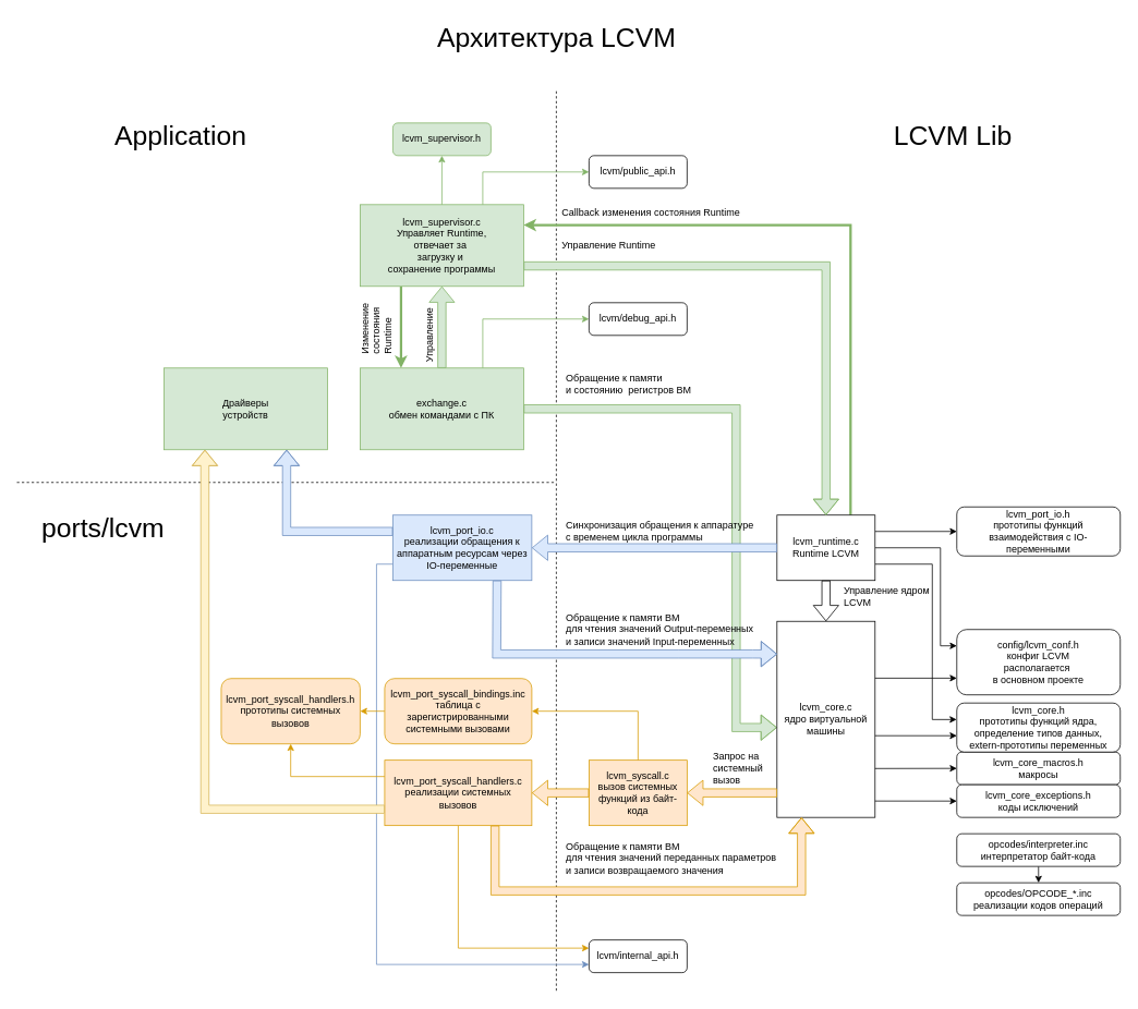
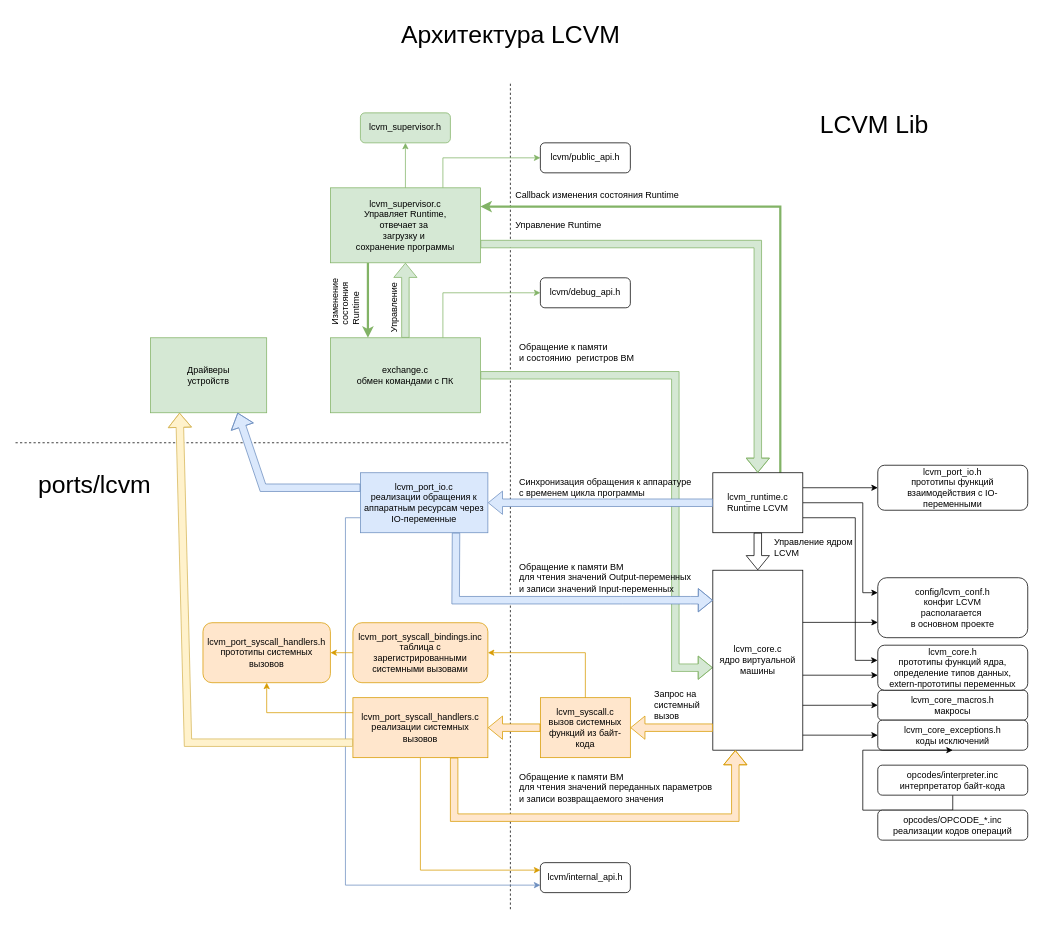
  <mxCell id="0" />
  <mxCell id="1" parent="0" />
  <mxCell id="2" value="" style="endArrow=none;dashed=1;html=1;rounded=0;" parent="1" edge="1"><mxGeometry width="50" height="50" relative="1" as="geometry"><mxPoint y="1212.133" as="sourcePoint" x="680" /><mxPoint y="110" as="targetPoint" x="680" /></mxGeometry></mxCell>
  <mxCell id="3" style="edgeStyle=orthogonalEdgeStyle;rounded=0;orthogonalLoop=1;jettySize=auto;html=1;exitX=0;exitY=0.75;exitDx=0;exitDy=0;entryX=0;entryY=0.75;entryDx=0;entryDy=0;fillColor=#dae8fc;strokeColor=#6c8ebf;jumpStyle=none;" parent="1" source="35" target="50" edge="1"><mxGeometry relative="1" as="geometry"><Array as="points"><mxPoint x="460" y="690" /><mxPoint x="460" y="1180" /></Array></mxGeometry></mxCell>
  <mxCell id="4" value="" style="shape=flexArrow;endArrow=classic;html=1;rounded=0;fillColor=#d5e8d4;strokeColor=#82b366;entryX=0;entryY=0.5;entryDx=0;entryDy=0;exitX=1;exitY=0.5;exitDx=0;exitDy=0;" parent="1" source="54" edge="1"><mxGeometry width="50" height="50" relative="1" as="geometry"><mxPoint x="660" y="585" as="sourcePoint" /><mxPoint x="950" y="890" as="targetPoint" /><Array as="points"><mxPoint x="900" y="500" /><mxPoint x="900" y="890" /></Array></mxGeometry></mxCell>
  <mxCell id="5" value="lcvm_core.c&lt;div&gt;ядро виртуальной машины&lt;/div&gt;" style="rounded=0;whiteSpace=wrap;html=1;snapToPoint=0;" parent="1" vertex="1"><mxGeometry x="950" y="760" width="120" height="240" as="geometry" /></mxCell>
  <mxCell id="6" value="lcvm_core_macros.h&lt;div&gt;макросы&lt;/div&gt;" style="rounded=1;whiteSpace=wrap;html=1;" parent="1" vertex="1"><mxGeometry x="1170" y="920" width="200" height="40" as="geometry" /></mxCell>
  <mxCell id="7" value="lcvm_core_exceptions.h&lt;div&gt;коды исключений&lt;/div&gt;" style="rounded=1;whiteSpace=wrap;html=1;" parent="1" vertex="1"><mxGeometry x="1170" y="960" width="200" height="40" as="geometry" /></mxCell>
  <mxCell id="8" value="lcvm_core.h&lt;div&gt;прототипы функций ядра,&lt;/div&gt;&lt;div&gt;определение типов данных,&lt;/div&gt;&lt;div&gt;extern-прототипы переменных&lt;/div&gt;" style="rounded=1;whiteSpace=wrap;html=1;" parent="1" vertex="1"><mxGeometry x="1170" y="860" width="200" height="60" as="geometry" /></mxCell>
  <mxCell id="9" value="lcvm_port_io.h&lt;div&gt;&lt;div&gt;прототипы функций взаимодействия с IO-переменными&lt;/div&gt;&lt;/div&gt;" style="rounded=1;whiteSpace=wrap;html=1;" parent="1" vertex="1"><mxGeometry x="1170" y="620" width="200" height="60" as="geometry" /></mxCell>
- <mxCell id="10" style="edgeStyle=orthogonalEdgeStyle;rounded=0;orthogonalLoop=1;jettySize=auto;html=1;exitX=0.5;exitY=1;exitDx=0;exitDy=0;entryX=0.5;entryY=0;entryDx=0;entryDy=0;" parent="1" source="11" target="12" edge="1"><mxGeometry relative="1" as="geometry" /></mxCell>
+ <mxCell id="10" style="edgeStyle=orthogonalEdgeStyle;rounded=0;orthogonalLoop=1;jettySize=auto;html=1;exitX=0.5;exitY=1;exitDx=0;exitDy=0;" parent="1" source="11" target="7" edge="1"><mxGeometry relative="1" as="geometry" /></mxCell>
  <mxCell id="11" value="opcodes/interpreter.inc&lt;div&gt;интерпретатор байт-кода&lt;/div&gt;" style="rounded=1;whiteSpace=wrap;html=1;" parent="1" vertex="1"><mxGeometry x="1170" y="1020" width="200" height="40" as="geometry" /></mxCell>
  <mxCell id="12" value="opcodes/OPCODE_*.inc&lt;div&gt;реализации кодов операций&lt;/div&gt;" style="rounded=1;whiteSpace=wrap;html=1;" parent="1" vertex="1"><mxGeometry x="1170" y="1080" width="200" height="40" as="geometry" /></mxCell>
  <mxCell id="13" style="edgeStyle=orthogonalEdgeStyle;rounded=0;orthogonalLoop=1;jettySize=auto;html=1;exitX=0.5;exitY=0;exitDx=0;exitDy=0;entryX=1;entryY=0.5;entryDx=0;entryDy=0;fillColor=#ffe6cc;strokeColor=#d79b00;" parent="1" source="14" target="28" edge="1"><mxGeometry relative="1" as="geometry" /></mxCell>
  <mxCell id="14" value="lcvm_syscall.c&lt;div&gt;вызов системных функций из байт-кода&lt;/div&gt;" style="rounded=0;whiteSpace=wrap;html=1;fillColor=#ffe6cc;strokeColor=#d79b00;" parent="1" vertex="1"><mxGeometry x="720" y="930" width="120" height="80" as="geometry" /></mxCell>
  <mxCell id="15" style="edgeStyle=orthogonalEdgeStyle;rounded=0;orthogonalLoop=1;jettySize=auto;html=1;exitX=0.75;exitY=0;exitDx=0;exitDy=0;fillColor=#d5e8d4;strokeColor=#82b366;entryX=1;entryY=0.25;entryDx=0;entryDy=0;strokeWidth=3;" parent="1" source="19" target="44" edge="1"><mxGeometry relative="1" as="geometry"><mxPoint x="650" y="520" as="targetPoint" /></mxGeometry></mxCell>
  <mxCell id="16" style="edgeStyle=orthogonalEdgeStyle;rounded=0;orthogonalLoop=1;jettySize=auto;html=1;exitX=1;exitY=0.25;exitDx=0;exitDy=0;entryX=0;entryY=0.5;entryDx=0;entryDy=0;" parent="1" source="19" target="9" edge="1"><mxGeometry relative="1" as="geometry" /></mxCell>
  <mxCell id="17" style="edgeStyle=orthogonalEdgeStyle;rounded=0;orthogonalLoop=1;jettySize=auto;html=1;exitX=1;exitY=0.75;exitDx=0;exitDy=0;entryX=-0.001;entryY=0.337;entryDx=0;entryDy=0;entryPerimeter=0;" parent="1" source="19" target="8" edge="1"><mxGeometry relative="1" as="geometry"><mxPoint x="1140" y="880" as="targetPoint" /><Array as="points"><mxPoint x="1140" y="690" /><mxPoint x="1140" y="880" /></Array></mxGeometry></mxCell>
  <mxCell id="18" style="edgeStyle=orthogonalEdgeStyle;rounded=0;orthogonalLoop=1;jettySize=auto;html=1;exitX=1;exitY=0.5;exitDx=0;exitDy=0;entryX=0;entryY=0.25;entryDx=0;entryDy=0;" parent="1" source="19" target="59" edge="1"><mxGeometry relative="1" as="geometry"><Array as="points"><mxPoint x="1150" y="670" /><mxPoint x="1150" y="790" /></Array></mxGeometry></mxCell>
  <mxCell id="19" value="lcvm_runtime.c&lt;div&gt;Runtime LCVM&lt;/div&gt;" style="rounded=0;whiteSpace=wrap;html=1;" parent="1" vertex="1"><mxGeometry x="950" y="630" width="120" height="80" as="geometry" /></mxCell>
  <mxCell id="20" value="" style="shape=flexArrow;endArrow=classic;html=1;rounded=0;exitX=0.5;exitY=1;exitDx=0;exitDy=0;entryX=0.5;entryY=0;entryDx=0;entryDy=0;" parent="1" source="19" target="5" edge="1"><mxGeometry width="50" height="50" relative="1" as="geometry"><mxPoint x="910" y="890" as="sourcePoint" /><mxPoint x="1010" y="750" as="targetPoint" /></mxGeometry></mxCell>
  <mxCell id="21" value="" style="shape=flexArrow;endArrow=classic;html=1;rounded=0;exitX=0;exitY=0.875;exitDx=0;exitDy=0;entryX=1;entryY=0.5;entryDx=0;entryDy=0;fillColor=#ffe6cc;strokeColor=#d79b00;exitPerimeter=0;" parent="1" source="5" target="14" edge="1"><mxGeometry width="50" height="50" relative="1" as="geometry"><mxPoint x="860" y="850" as="sourcePoint" /><mxPoint x="910" y="800" as="targetPoint" /></mxGeometry></mxCell>
  <mxCell id="22" value="Управление ядром&amp;nbsp;&lt;div&gt;LCVM&lt;/div&gt;" style="text;html=1;align=left;verticalAlign=middle;resizable=0;points=[];autosize=1;strokeColor=none;fillColor=none;" parent="1" vertex="1"><mxGeometry x="1030" y="710" width="130" height="40" as="geometry" /></mxCell>
  <mxCell id="23" value="Запрос на&amp;nbsp;&lt;div&gt;системный&amp;nbsp;&lt;/div&gt;&lt;div&gt;&lt;span style=&quot;background-color: transparent; color: light-dark(rgb(0, 0, 0), rgb(255, 255, 255));&quot;&gt;вызов&amp;nbsp;&lt;/span&gt;&lt;/div&gt;" style="text;html=1;align=left;verticalAlign=middle;resizable=0;points=[];autosize=1;strokeColor=none;fillColor=none;" parent="1" vertex="1"><mxGeometry x="870" y="910" width="90" height="60" as="geometry" /></mxCell>
  <mxCell id="24" value="" style="shape=flexArrow;endArrow=classic;html=1;rounded=0;exitX=0;exitY=0.5;exitDx=0;exitDy=0;fillColor=#ffe6cc;strokeColor=#d79b00;entryX=1;entryY=0.5;entryDx=0;entryDy=0;" parent="1" source="14" target="31" edge="1"><mxGeometry width="50" height="50" relative="1" as="geometry"><mxPoint x="610" y="940" as="sourcePoint" /><mxPoint x="630" y="970" as="targetPoint" /></mxGeometry></mxCell>
  <mxCell id="25" value="&lt;font style=&quot;font-size: 33px;&quot;&gt;LCVM Lib&lt;/font&gt;" style="text;html=1;align=center;verticalAlign=middle;resizable=0;points=[];autosize=1;strokeColor=none;fillColor=none;" parent="1" vertex="1"><mxGeometry x="1080" y="140" width="170" height="50" as="geometry" /></mxCell>
  <mxCell id="26" value="&lt;font style=&quot;font-size: 33px;&quot;&gt;ports/lcvm&lt;/font&gt;" style="text;html=1;align=center;verticalAlign=middle;resizable=0;points=[];autosize=1;strokeColor=none;fillColor=none;" parent="1" vertex="1"><mxGeometry x="40" y="620" width="170" height="50" as="geometry" /></mxCell>
  <mxCell id="27" style="edgeStyle=orthogonalEdgeStyle;rounded=0;orthogonalLoop=1;jettySize=auto;html=1;exitX=0;exitY=0.5;exitDx=0;exitDy=0;entryX=1;entryY=0.5;entryDx=0;entryDy=0;fillColor=#ffe6cc;strokeColor=#d79b00;" parent="1" source="28" target="32" edge="1"><mxGeometry relative="1" as="geometry" /></mxCell>
  <mxCell id="28" value="lcvm_port_syscall_bindings.inc&lt;div&gt;таблица с зарегистрированными системными вызовами&lt;/div&gt;" style="rounded=1;whiteSpace=wrap;html=1;fillColor=#ffe6cc;strokeColor=#d79b00;" parent="1" vertex="1"><mxGeometry x="470" y="830" width="180" height="80" as="geometry" /></mxCell>
  <mxCell id="29" style="edgeStyle=orthogonalEdgeStyle;rounded=0;orthogonalLoop=1;jettySize=auto;html=1;exitX=0;exitY=0.25;exitDx=0;exitDy=0;entryX=0.5;entryY=1;entryDx=0;entryDy=0;fillColor=#ffe6cc;strokeColor=#d79b00;" parent="1" source="31" target="32" edge="1"><mxGeometry relative="1" as="geometry" /></mxCell>
  <mxCell id="30" style="edgeStyle=orthogonalEdgeStyle;rounded=0;orthogonalLoop=1;jettySize=auto;html=1;exitX=0.5;exitY=1;exitDx=0;exitDy=0;entryX=0;entryY=0.25;entryDx=0;entryDy=0;fillColor=#ffe6cc;strokeColor=#d79b00;" parent="1" source="31" target="50" edge="1"><mxGeometry relative="1" as="geometry" /></mxCell>
  <mxCell id="31" value="lcvm_port_syscall_handlers.c&lt;div&gt;реализации системных вызовов&lt;/div&gt;" style="rounded=0;whiteSpace=wrap;html=1;fillColor=#ffe6cc;strokeColor=#d79b00;" parent="1" vertex="1"><mxGeometry x="470" y="930" width="180" height="80" as="geometry" /></mxCell>
  <mxCell id="32" value="lcvm_port_syscall_handlers.h&lt;div&gt;прототипы системных вызовов&lt;/div&gt;" style="rounded=1;whiteSpace=wrap;html=1;fillColor=#ffe6cc;strokeColor=#d79b00;" parent="1" vertex="1"><mxGeometry x="270" y="830" width="170" height="80" as="geometry" /></mxCell>
  <mxCell id="33" value="" style="shape=flexArrow;endArrow=classic;html=1;rounded=0;entryX=0.25;entryY=1;entryDx=0;entryDy=0;fillColor=#ffe6cc;strokeColor=#d79b00;exitX=0.75;exitY=1;exitDx=0;exitDy=0;" parent="1" source="31" target="5" edge="1"><mxGeometry width="50" height="50" relative="1" as="geometry"><mxPoint x="580" y="1010" as="sourcePoint" /><mxPoint x="980" y="1020" as="targetPoint" /><Array as="points"><mxPoint x="605" y="1090" /><mxPoint x="980" y="1090" /></Array></mxGeometry></mxCell>
  <mxCell id="34" value="Обращение к памяти ВМ&amp;nbsp;&lt;div&gt;для чтения значений переданных параметров&amp;nbsp;&lt;/div&gt;&lt;div&gt;и записи возвращаемого значения&lt;/div&gt;" style="text;html=1;align=left;verticalAlign=middle;resizable=0;points=[];autosize=1;strokeColor=none;fillColor=none;" parent="1" vertex="1"><mxGeometry x="690" y="1020" width="280" height="60" as="geometry" /></mxCell>
  <mxCell id="35" value="lcvm_port_io.c&lt;div&gt;реализации обращения к аппаратным ресурсам через IO-переменные&lt;/div&gt;" style="rounded=0;whiteSpace=wrap;html=1;fillColor=#dae8fc;strokeColor=#6c8ebf;" parent="1" vertex="1"><mxGeometry x="480" y="630" width="170" height="80" as="geometry" /></mxCell>
  <mxCell id="36" value="" style="shape=flexArrow;endArrow=classic;html=1;rounded=0;exitX=0.75;exitY=1;exitDx=0;exitDy=0;fillColor=#dae8fc;strokeColor=#6c8ebf;entryX=0.001;entryY=0.167;entryDx=0;entryDy=0;entryPerimeter=0;" parent="1" source="35" target="5" edge="1"><mxGeometry width="50" height="50" relative="1" as="geometry"><mxPoint x="560" y="800" as="sourcePoint" /><mxPoint x="900" y="890" as="targetPoint" /><Array as="points"><mxPoint x="607" y="800" /><mxPoint x="830" y="800" /><mxPoint x="920" y="800" /></Array></mxGeometry></mxCell>
  <mxCell id="37" value="Обращение к памяти ВМ&amp;nbsp;&lt;div&gt;для чтения значений Output-переменных&amp;nbsp;&lt;/div&gt;&lt;div&gt;и записи значений Input-переменных&lt;/div&gt;" style="text;html=1;align=left;verticalAlign=middle;resizable=0;points=[];autosize=1;strokeColor=none;fillColor=none;" parent="1" vertex="1"><mxGeometry x="690" y="740" width="260" height="60" as="geometry" /></mxCell>
  <mxCell id="38" value="" style="shape=flexArrow;endArrow=classic;html=1;rounded=0;exitX=0;exitY=0.5;exitDx=0;exitDy=0;entryX=1;entryY=0.5;entryDx=0;entryDy=0;fillColor=#dae8fc;strokeColor=#6c8ebf;" parent="1" source="19" target="35" edge="1"><mxGeometry width="50" height="50" relative="1" as="geometry"><mxPoint x="780" y="660" as="sourcePoint" /><mxPoint x="830" y="610" as="targetPoint" /></mxGeometry></mxCell>
  <mxCell id="39" value="Синхронизация обращения к аппаратуре&amp;nbsp;&lt;div&gt;с временем цикла программы&lt;/div&gt;" style="text;html=1;align=left;verticalAlign=middle;resizable=0;points=[];autosize=1;strokeColor=none;fillColor=none;" parent="1" vertex="1"><mxGeometry x="690" y="630" width="260" height="40" as="geometry" /></mxCell>
- <mxCell id="40" value="Драйверы&lt;div&gt;устройств&lt;/div&gt;" style="rounded=0;whiteSpace=wrap;html=1;fillColor=#d5e8d4;strokeColor=#82b366;" parent="1" vertex="1"><mxGeometry x="200" y="450" width="200" height="100" as="geometry" /></mxCell>
+ <mxCell id="40" value="Драйверы&lt;div&gt;устройств&lt;/div&gt;" style="rounded=0;whiteSpace=wrap;html=1;fillColor=#d5e8d4;strokeColor=#82b366;" parent="1" vertex="1"><mxGeometry x="200" y="450" width="155" height="100" as="geometry" /></mxCell>
  <mxCell id="41" style="edgeStyle=orthogonalEdgeStyle;rounded=0;orthogonalLoop=1;jettySize=auto;html=1;exitX=0.75;exitY=0;exitDx=0;exitDy=0;entryX=0;entryY=0.5;entryDx=0;entryDy=0;fillColor=#d5e8d4;strokeColor=#82b366;" parent="1" source="44" target="46" edge="1"><mxGeometry relative="1" as="geometry" /></mxCell>
  <mxCell id="42" style="edgeStyle=orthogonalEdgeStyle;rounded=0;orthogonalLoop=1;jettySize=auto;html=1;exitX=0.5;exitY=0;exitDx=0;exitDy=0;entryX=0.5;entryY=1;entryDx=0;entryDy=0;fillColor=#d5e8d4;strokeColor=#82b366;" parent="1" source="44" target="51" edge="1"><mxGeometry relative="1" as="geometry" /></mxCell>
  <mxCell id="43" style="edgeStyle=orthogonalEdgeStyle;rounded=0;orthogonalLoop=1;jettySize=auto;html=1;exitX=0.25;exitY=1;exitDx=0;exitDy=0;entryX=0.25;entryY=0;entryDx=0;entryDy=0;fillColor=#d5e8d4;strokeColor=#82b366;strokeWidth=3;" parent="1" source="44" target="54" edge="1"><mxGeometry relative="1" as="geometry" /></mxCell>
  <mxCell id="44" value="lcvm_supervisor.c&lt;div&gt;Управляет Runtime,&lt;/div&gt;&lt;div&gt;отвечает за&amp;nbsp;&lt;/div&gt;&lt;div&gt;загрузку и&amp;nbsp;&lt;/div&gt;&lt;div&gt;сохранение программы&lt;/div&gt;" style="rounded=0;whiteSpace=wrap;html=1;fillColor=#d5e8d4;strokeColor=#82b366;" parent="1" vertex="1"><mxGeometry x="440" y="250" width="200" height="100" as="geometry" /></mxCell>
  <mxCell id="45" value="" style="shape=flexArrow;endArrow=classic;html=1;rounded=0;entryX=0.5;entryY=0;entryDx=0;entryDy=0;fillColor=#d5e8d4;strokeColor=#82b366;exitX=1;exitY=0.75;exitDx=0;exitDy=0;" parent="1" source="44" target="19" edge="1"><mxGeometry width="50" height="50" relative="1" as="geometry"><mxPoint x="660" y="560" as="sourcePoint" /><mxPoint x="870" y="530" as="targetPoint" /><Array as="points"><mxPoint x="1010" y="325" /></Array></mxGeometry></mxCell>
  <mxCell id="46" value="lcvm/public_api.h" style="rounded=1;whiteSpace=wrap;html=1;" parent="1" vertex="1"><mxGeometry x="720" y="190" width="120" height="40" as="geometry" /></mxCell>
  <mxCell id="47" value="Callback изменения состояния Runtime" style="text;html=1;align=left;verticalAlign=middle;resizable=0;points=[];autosize=1;strokeColor=none;fillColor=none;" parent="1" vertex="1"><mxGeometry x="685" y="245" width="240" height="30" as="geometry" /></mxCell>
  <mxCell id="48" value="Управление Runtime" style="text;html=1;align=left;verticalAlign=middle;resizable=0;points=[];autosize=1;strokeColor=none;fillColor=none;" parent="1" vertex="1"><mxGeometry x="685" y="285" width="140" height="30" as="geometry" /></mxCell>
  <mxCell id="49" value="Обращение к памяти&amp;nbsp;&lt;div&gt;и состоянию&amp;nbsp; регистров ВМ&lt;/div&gt;" style="text;html=1;align=left;verticalAlign=middle;resizable=0;points=[];autosize=1;strokeColor=none;fillColor=none;" parent="1" vertex="1"><mxGeometry x="690" y="450" width="180" height="40" as="geometry" /></mxCell>
  <mxCell id="50" value="lcvm/internal_api.h" style="rounded=1;whiteSpace=wrap;html=1;" parent="1" vertex="1"><mxGeometry x="720" y="1150" width="120" height="40" as="geometry" /></mxCell>
  <mxCell id="51" value="lcvm_supervisor.h" style="rounded=1;whiteSpace=wrap;html=1;fillColor=#d5e8d4;strokeColor=#82b366;" parent="1" vertex="1"><mxGeometry x="480" y="150" width="120" height="40" as="geometry" /></mxCell>
  <mxCell id="52" value="" style="endArrow=none;dashed=1;html=1;rounded=0;" parent="1" edge="1"><mxGeometry width="50" height="50" relative="1" as="geometry"><mxPoint x="20" y="590" as="sourcePoint" /><mxPoint y="590" as="targetPoint" x="680" /></mxGeometry></mxCell>
  <mxCell id="53" style="edgeStyle=orthogonalEdgeStyle;rounded=0;orthogonalLoop=1;jettySize=auto;html=1;exitX=0.75;exitY=0;exitDx=0;exitDy=0;entryX=0;entryY=0.5;entryDx=0;entryDy=0;fillColor=#d5e8d4;strokeColor=#82b366;strokeWidth=1;" parent="1" source="54" target="55" edge="1"><mxGeometry relative="1" as="geometry" /></mxCell>
  <mxCell id="54" value="exchange.c&lt;br&gt;обмен командами с ПК" style="rounded=0;whiteSpace=wrap;html=1;fillColor=#d5e8d4;strokeColor=#82b366;" parent="1" vertex="1"><mxGeometry x="440" y="450" width="200" height="100" as="geometry" /></mxCell>
  <mxCell id="55" value="lcvm/debug_api.h" style="rounded=1;whiteSpace=wrap;html=1;" parent="1" vertex="1"><mxGeometry x="720" y="370" width="120" height="40" as="geometry" /></mxCell>
  <mxCell id="56" value="" style="shape=flexArrow;endArrow=classic;html=1;rounded=0;exitX=0.5;exitY=0;exitDx=0;exitDy=0;fillColor=#d5e8d4;strokeColor=#82b366;" parent="1" source="54" edge="1"><mxGeometry width="50" height="50" relative="1" as="geometry"><mxPoint x="490" y="400" as="sourcePoint" /><mxPoint x="540" y="350" as="targetPoint" /></mxGeometry></mxCell>
  <mxCell id="57" value="Управление" style="text;html=1;align=left;verticalAlign=middle;whiteSpace=wrap;rounded=0;rotation=-90;" parent="1" vertex="1"><mxGeometry x="485" y="395" width="80" height="20" as="geometry" /></mxCell>
  <mxCell id="58" value="Изменение состояния Runtime" style="text;html=1;align=left;verticalAlign=middle;whiteSpace=wrap;rounded=0;rotation=-90;" parent="1" vertex="1"><mxGeometry x="420" y="370" width="80" height="50" as="geometry" /></mxCell>
  <mxCell id="59" value="config/&lt;span style=&quot;text-wrap-mode: nowrap;&quot;&gt;lcvm_conf.h&lt;/span&gt;&lt;div&gt;&lt;span style=&quot;text-wrap-mode: nowrap;&quot;&gt;конфиг LCVM&lt;br&gt;располагается&amp;nbsp;&lt;/span&gt;&lt;/div&gt;&lt;div&gt;&lt;span style=&quot;text-wrap-mode: nowrap;&quot;&gt;в основном проекте&lt;/span&gt;&lt;/div&gt;" style="rounded=1;whiteSpace=wrap;html=1;" parent="1" vertex="1"><mxGeometry x="1170" y="770" width="200" height="80" as="geometry" /></mxCell>
  <mxCell id="60" value="" style="endArrow=classic;html=1;rounded=0;entryX=0;entryY=0.5;entryDx=0;entryDy=0;" parent="1" target="7" edge="1"><mxGeometry width="50" height="50" relative="1" as="geometry"><mxPoint x="1070" y="979.96" as="sourcePoint" /><mxPoint x="1160" y="979.7" as="targetPoint" /></mxGeometry></mxCell>
  <mxCell id="61" value="" style="endArrow=classic;html=1;rounded=0;entryX=0;entryY=0.5;entryDx=0;entryDy=0;" parent="1" target="6" edge="1"><mxGeometry width="50" height="50" relative="1" as="geometry"><mxPoint x="1070" y="940.17" as="sourcePoint" /><mxPoint x="1160" y="939.7" as="targetPoint" /></mxGeometry></mxCell>
  <mxCell id="62" value="" style="endArrow=classic;html=1;rounded=0;" parent="1" edge="1"><mxGeometry width="50" height="50" relative="1" as="geometry"><mxPoint x="1070" y="900" as="sourcePoint" /><mxPoint x="1170" y="900" as="targetPoint" /></mxGeometry></mxCell>
  <mxCell id="63" value="" style="endArrow=classic;html=1;rounded=0;" parent="1" edge="1"><mxGeometry width="50" height="50" relative="1" as="geometry"><mxPoint x="1070" y="829.57" as="sourcePoint" /><mxPoint x="1170" y="829.57" as="targetPoint" /></mxGeometry></mxCell>
- <mxCell id="64" value="&lt;span style=&quot;font-size: 33px;&quot;&gt;Application&lt;/span&gt;" style="text;html=1;align=center;verticalAlign=middle;resizable=0;points=[];autosize=1;strokeColor=none;fillColor=none;" parent="1" vertex="1"><mxGeometry x="130" y="140" width="180" height="50" as="geometry" /></mxCell>
  <mxCell id="65" value="" style="shape=flexArrow;endArrow=classic;html=1;rounded=0;exitX=0;exitY=0.75;exitDx=0;exitDy=0;entryX=0.25;entryY=1;entryDx=0;entryDy=0;fillColor=#fff2cc;strokeColor=#d6b656;" parent="1" source="31" target="40" edge="1"><mxGeometry width="50" height="50" relative="1" as="geometry"><mxPoint x="150" y="830" as="sourcePoint" /><mxPoint x="200" y="780" as="targetPoint" /><Array as="points"><mxPoint x="250" y="990" /></Array></mxGeometry></mxCell>
  <mxCell id="66" value="" style="shape=flexArrow;endArrow=classic;html=1;rounded=0;exitX=0;exitY=0.25;exitDx=0;exitDy=0;entryX=0.75;entryY=1;entryDx=0;entryDy=0;fillColor=#dae8fc;strokeColor=#6c8ebf;" parent="1" source="35" target="40" edge="1"><mxGeometry width="50" height="50" relative="1" as="geometry"><mxPoint x="310" y="600" as="sourcePoint" /><mxPoint x="360" y="550" as="targetPoint" /><Array as="points"><mxPoint x="350" y="650" /></Array></mxGeometry></mxCell>
  <mxCell id="67" value="&lt;font style=&quot;font-size: 33px;&quot;&gt;Архитектура LCVM&lt;/font&gt;" style="text;html=1;align=center;verticalAlign=middle;resizable=0;points=[];autosize=1;strokeColor=none;fillColor=none;" parent="1" vertex="1"><mxGeometry x="520" y="20" width="320" height="50" as="geometry" /></mxCell>
